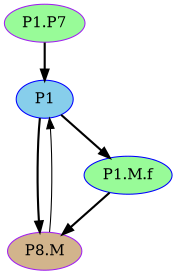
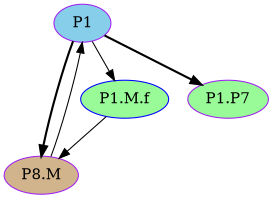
  digraph {
    node [color=blue fillcolor=palegreen style=filled]
    edge [style=bold]
-   P1 [fillcolor=skyblue]
+   P1 [color=purple fillcolor=skyblue]
    n2 [color=purple fillcolor=tan label="P8.M"]
    "P1.M.f"
    n4 [color=purple label="P1.P7"]
    P1 -> n2
-   P1 -> "P1.M.f"
+   P1 -> "P1.M.f" [style=solid]
    n2 -> P1 [style=solid]
-   "P1.M.f" -> n2
-   n4 -> P1
+   "P1.M.f" -> n2 [style=solid]
+   P1 -> n4
  }
